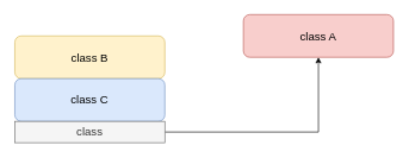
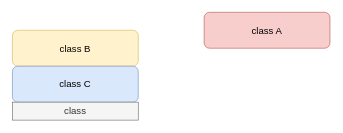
  <mxCell id="0" />
  <mxCell id="1" parent="0" />
  <mxCell id="2" value="class B" style="rounded=1;whiteSpace=wrap;html=1;fontSize=16;fillColor=#fff2cc;strokeColor=#d6b656;" vertex="1" parent="1"><mxGeometry x="20" y="50" width="210" height="60" as="geometry" /></mxCell>
  <mxCell id="3" value="class C" style="rounded=1;whiteSpace=wrap;html=1;fontSize=16;fillColor=#dae8fc;strokeColor=#6c8ebf;" vertex="1" parent="1"><mxGeometry x="20" y="110" width="210" height="60" as="geometry" /></mxCell>
  <mxCell id="4" value="class A" style="rounded=1;whiteSpace=wrap;html=1;fontSize=16;fillColor=#f8cecc;strokeColor=#b85450;" vertex="1" parent="1"><mxGeometry x="340" y="20" width="210" height="60" as="geometry" /></mxCell>
- <mxCell id="5" style="edgeStyle=orthogonalEdgeStyle;rounded=0;orthogonalLoop=1;jettySize=auto;html=1;fontSize=16;" edge="1" parent="1" source="6" target="4"><mxGeometry relative="1" as="geometry" /></mxCell>
  <mxCell id="6" value="class" style="rounded=0;whiteSpace=wrap;html=1;fontSize=16;fillColor=#f5f5f5;strokeColor=#666666;fontColor=#333333;" vertex="1" parent="1"><mxGeometry x="20" y="170" width="210" height="30" as="geometry" /></mxCell>
